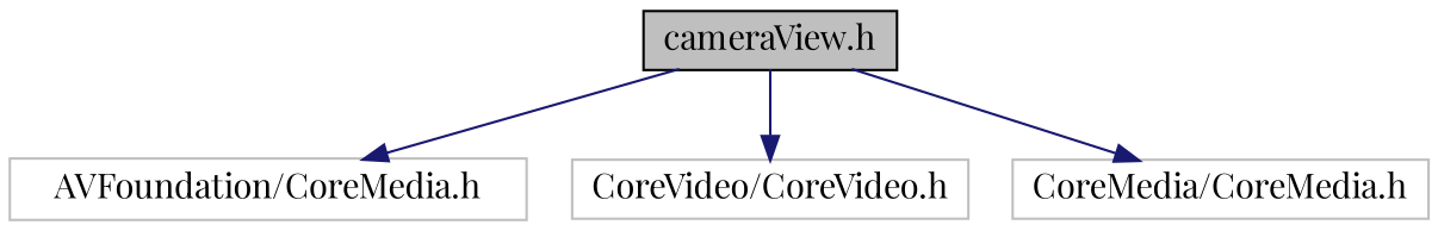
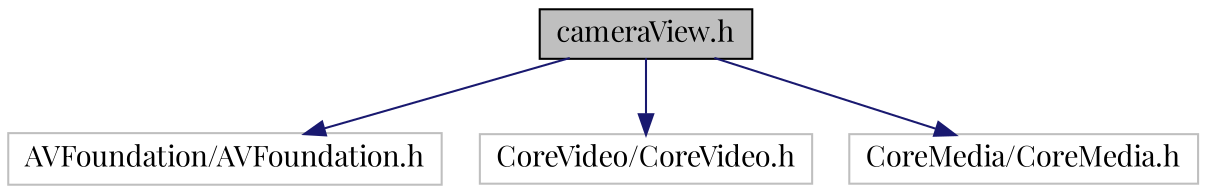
  digraph {
    fontname="Playfair Display"
    node [color=grey75 fillcolor=white fontname="Playfair Display" fontsize=14 shape=record style=filled]
    edge [color=midnightblue fontname="Playfair Display" fontsize=14 labelfontname=Helvetica labelfontsize=14 style=solid]
    n1 [color=black fillcolor=grey75 fontcolor=black height=0.2 label="cameraView.h" width=0.4]
-   n2 [height=0.2 label="AVFoundation/CoreMedia.h" width=0.4]
+   n2 [height=0.2 label="AVFoundation/AVFoundation.h" width=0.4]
    n3 [height=0.2 label="CoreVideo/CoreVideo.h" width=0.4]
    n4 [height=0.2 label="CoreMedia/CoreMedia.h" width=0.4]
    n1 -> n2
    n1 -> n3
    n1 -> n4
  }
